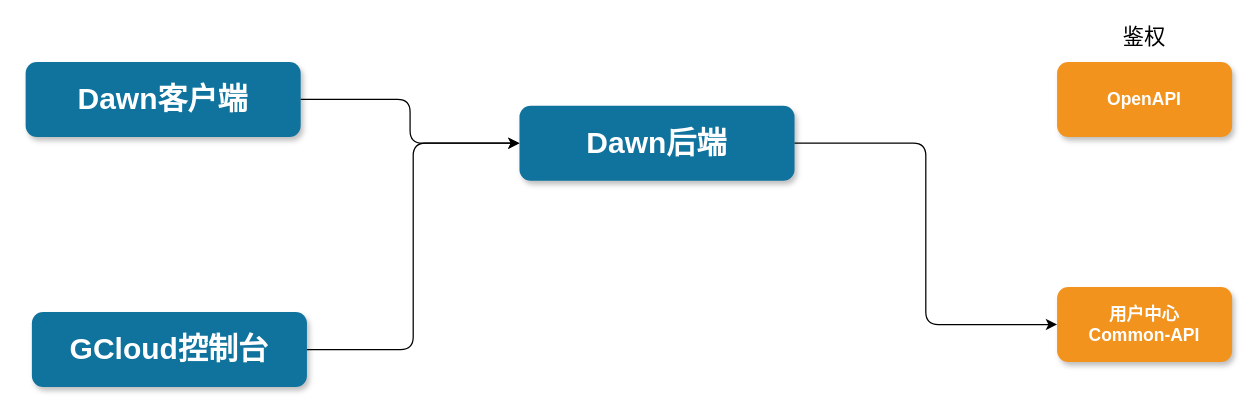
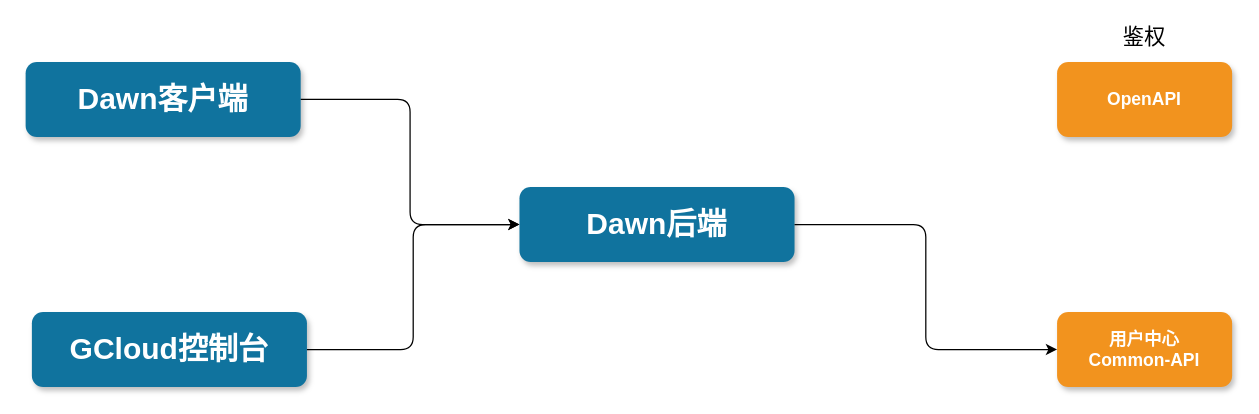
  <mxCell id="0" />
  <mxCell id="1" parent="0" />
  <mxCell id="2" value="OpenAPI" style="whiteSpace=wrap;rounded=1;fillColor=#F2931E;strokeColor=none;shadow=1;fontColor=#FFFFFF;fontStyle=1;fontSize=14" parent="1" vertex="1"><mxGeometry x="845" y="49" width="140" height="60" as="geometry" /></mxCell>
- <mxCell id="3" value="Dawn后端" style="whiteSpace=wrap;rounded=1;shadow=1;fillColor=#10739E;strokeColor=none;fontColor=#FFFFFF;fontStyle=1;fontSize=24" parent="1" vertex="1"><mxGeometry x="415" y="84" width="220" height="60" as="geometry" /></mxCell>
+ <mxCell id="3" value="Dawn后端" style="whiteSpace=wrap;rounded=1;shadow=1;fillColor=#10739E;strokeColor=none;fontColor=#FFFFFF;fontStyle=1;fontSize=24" parent="1" vertex="1"><mxGeometry x="415" y="149" width="220" height="60" as="geometry" /></mxCell>
  <mxCell id="4" value="Dawn客户端" style="whiteSpace=wrap;rounded=1;shadow=1;fillColor=#10739E;strokeColor=none;fontColor=#FFFFFF;fontStyle=1;fontSize=24" parent="1" vertex="1"><mxGeometry x="20" y="49" width="220" height="60" as="geometry" /></mxCell>
- <mxCell id="5" value="用户中心&#10;Common-API" style="whiteSpace=wrap;rounded=1;fillColor=#F2931E;strokeColor=none;shadow=1;fontColor=#FFFFFF;fontStyle=1;fontSize=14" parent="1" vertex="1"><mxGeometry x="845" y="229" width="140" height="60" as="geometry" /></mxCell>
+ <mxCell id="5" value="用户中心&#10;Common-API" style="whiteSpace=wrap;rounded=1;fillColor=#F2931E;strokeColor=none;shadow=1;fontColor=#FFFFFF;fontStyle=1;fontSize=14" parent="1" vertex="1"><mxGeometry x="845" y="249" width="140" height="60" as="geometry" /></mxCell>
  <mxCell id="6" value="" style="endArrow=classic;html=1;entryX=0;entryY=0.5;entryDx=0;entryDy=0;exitX=1;exitY=0.5;exitDx=0;exitDy=0;edgeStyle=orthogonalEdgeStyle;entryPerimeter=0;" parent="1" source="3" target="5" edge="1"><mxGeometry width="50" height="50" relative="1" as="geometry"><mxPoint x="655" y="189" as="sourcePoint" /><mxPoint x="855" y="89" as="targetPoint" /></mxGeometry></mxCell>
  <mxCell id="7" value="鉴权" style="text;html=1;strokeColor=none;fillColor=none;align=center;verticalAlign=middle;whiteSpace=wrap;rounded=0;fontSize=17;" parent="1" vertex="1"><mxGeometry x="895" y="20" width="40" height="20" as="geometry" /></mxCell>
  <mxCell id="8" value="" style="endArrow=classic;html=1;entryX=0;entryY=0.5;entryDx=0;entryDy=0;edgeStyle=orthogonalEdgeStyle;" edge="1" parent="1" source="4" target="3"><mxGeometry width="50" height="50" relative="1" as="geometry"><mxPoint x="385" y="199" as="sourcePoint" /><mxPoint x="725" y="429" as="targetPoint" /></mxGeometry></mxCell>
  <mxCell id="9" value="GCloud控制台" style="whiteSpace=wrap;rounded=1;shadow=1;fillColor=#10739E;strokeColor=none;fontColor=#FFFFFF;fontStyle=1;fontSize=24" vertex="1" parent="1"><mxGeometry x="25" y="249" width="220" height="60" as="geometry" /></mxCell>
  <mxCell id="10" value="" style="endArrow=classic;html=1;entryX=0;entryY=0.5;entryDx=0;entryDy=0;edgeStyle=orthogonalEdgeStyle;exitX=1;exitY=0.5;exitDx=0;exitDy=0;" edge="1" parent="1" source="9" target="3"><mxGeometry width="50" height="50" relative="1" as="geometry"><mxPoint x="285" y="69" as="sourcePoint" /><mxPoint x="425" y="189" as="targetPoint" /></mxGeometry></mxCell>
